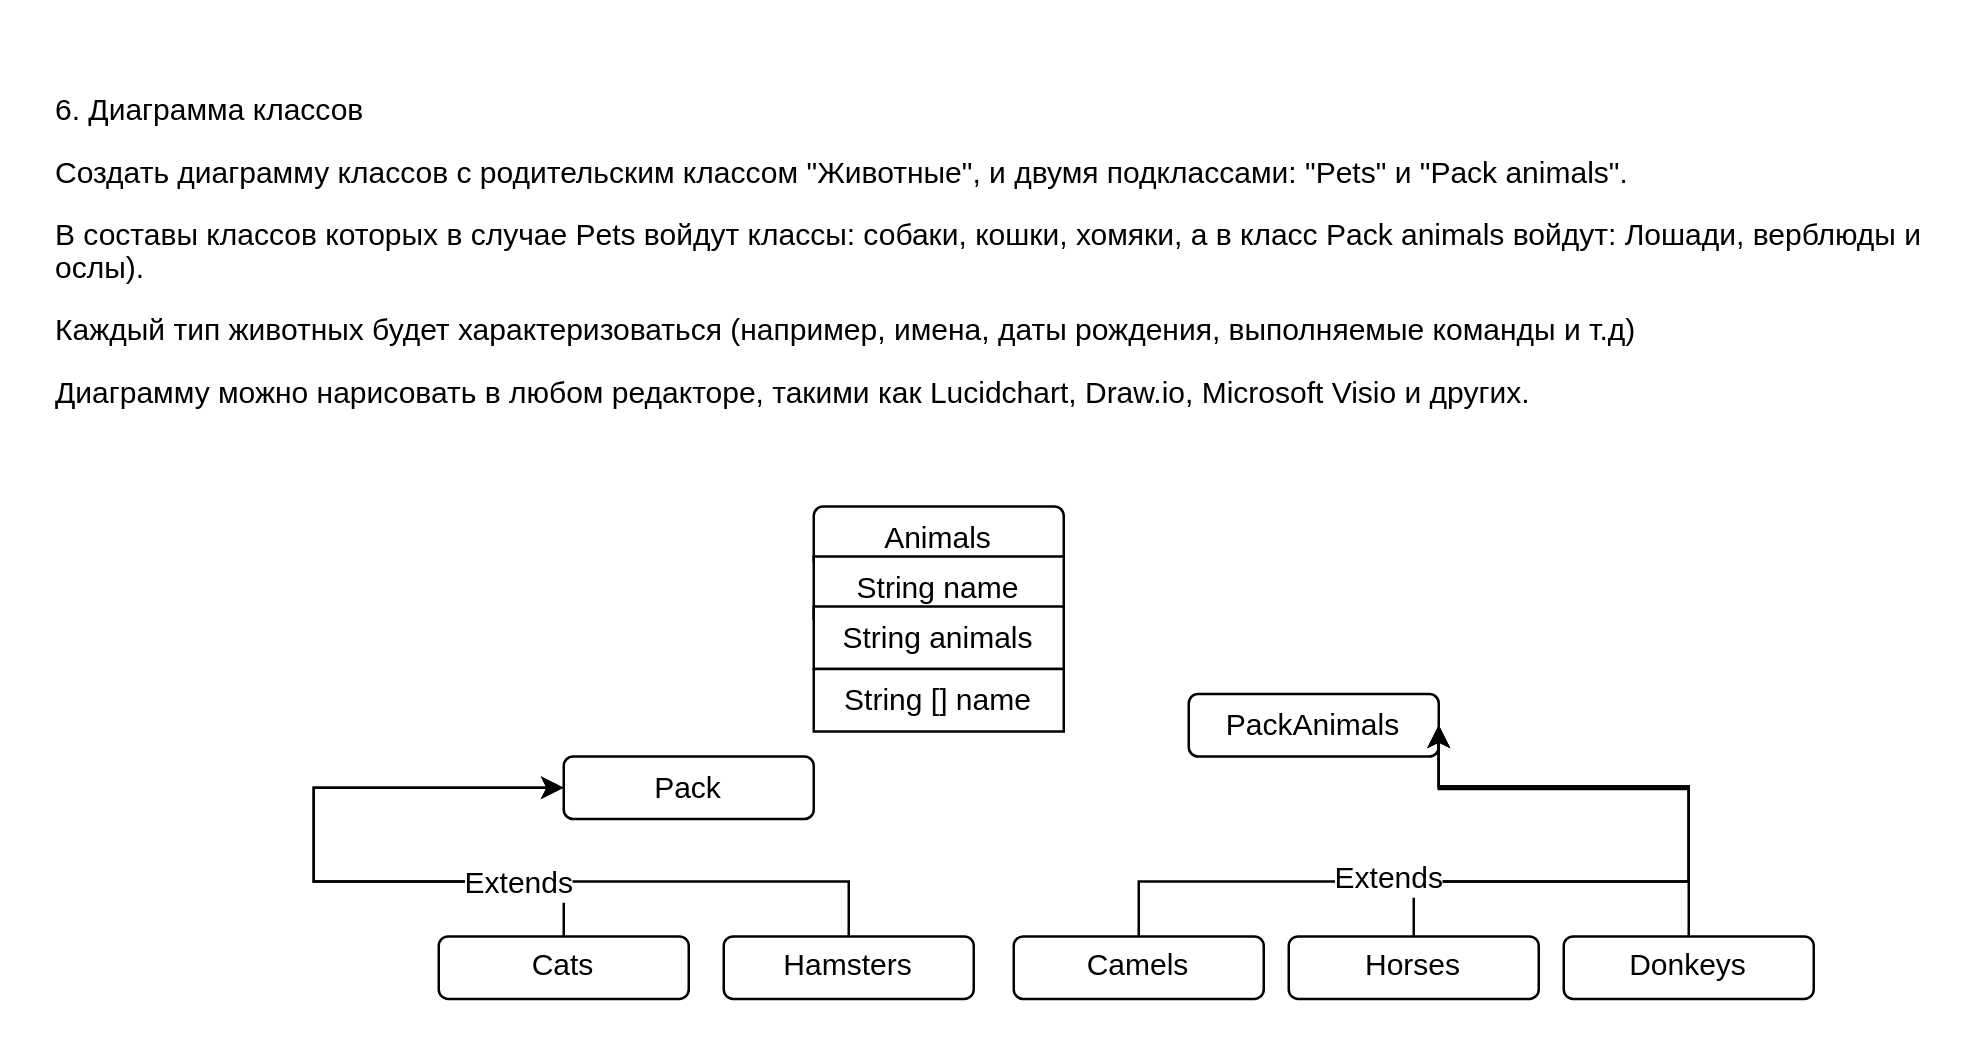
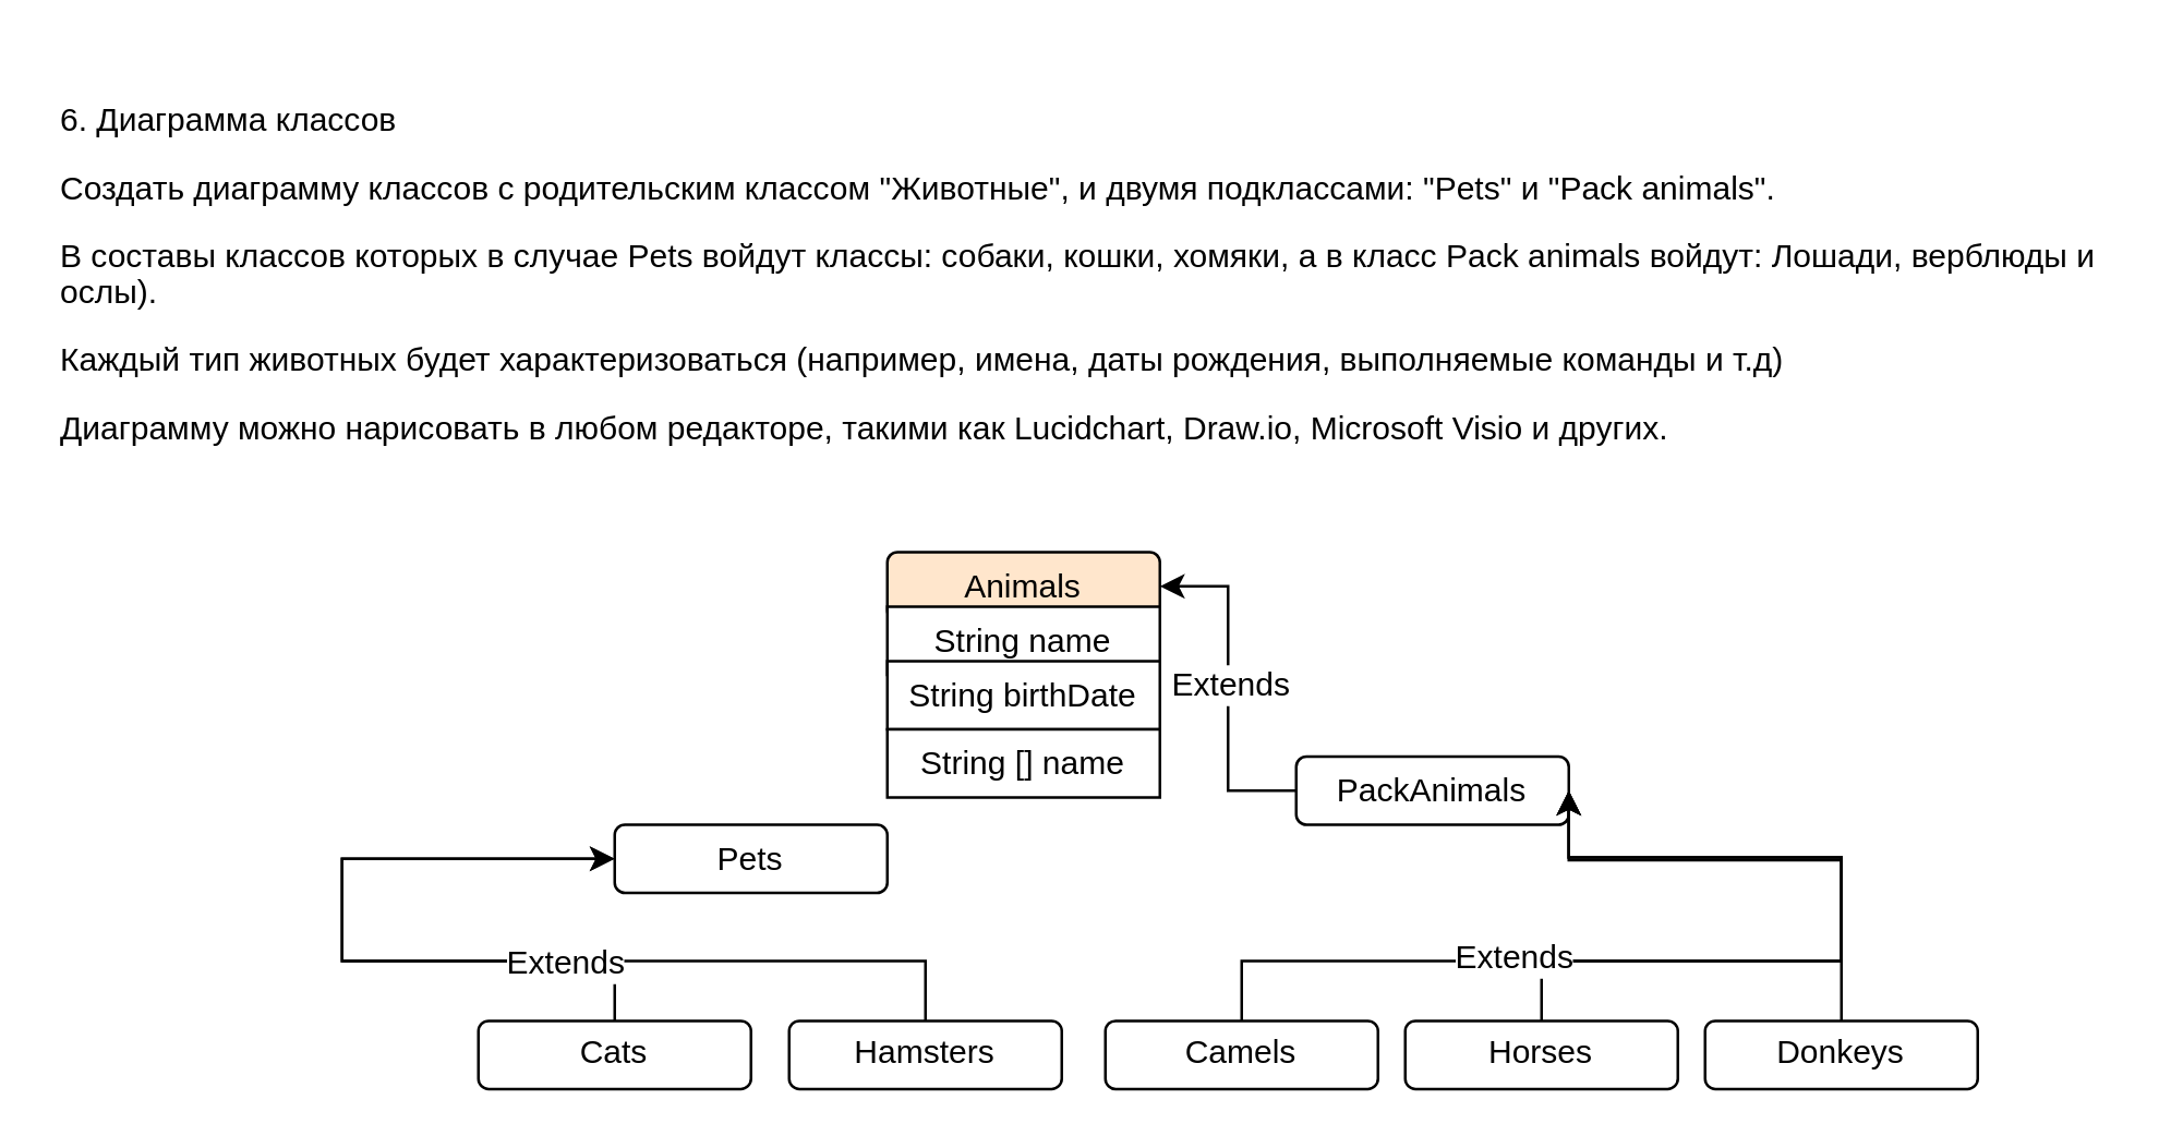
  <mxCell id="0" />
  <mxCell id="1" parent="0" />
- <mxCell id="2" value="Animals" style="rounded=1;whiteSpace=wrap;html=1;fontSize=12;" parent="1" vertex="1"><mxGeometry x="325" y="202" width="100" height="25" as="geometry" /></mxCell>
+ <mxCell id="2" value="Animals" style="rounded=1;whiteSpace=wrap;html=1;fontSize=12;fillColor=#ffe6cc;" parent="1" vertex="1"><mxGeometry x="325" y="202" width="100" height="25" as="geometry" /></mxCell>
+ <mxCell id="3" style="edgeStyle=orthogonalEdgeStyle;rounded=0;orthogonalLoop=1;jettySize=auto;html=1;entryX=1;entryY=0.5;entryDx=0;entryDy=0;fontSize=12;" parent="1" source="6" target="2" edge="1"><mxGeometry relative="1" as="geometry" /></mxCell>
+ <mxCell id="4" value="Extends" style="edgeLabel;html=1;align=center;verticalAlign=middle;resizable=0;points=[];fontSize=12;" parent="3" vertex="1" connectable="0"><mxGeometry x="0.031" relative="1" as="geometry"><mxPoint as="offset" /></mxGeometry></mxCell>
  <mxCell id="5" value="&lt;p style=&quot;line-height: 108%; margin-bottom: 0.28cm;&quot;&gt;&lt;font style=&quot;font-size: 12px;&quot;&gt;6. Диаграмма классов&lt;/font&gt;&lt;/p&gt;&lt;p style=&quot;line-height: 108%; margin-bottom: 0.28cm;&quot;&gt;&lt;font style=&quot;font-size: 12px;&quot;&gt;Создать диаграмму классов с родительским классом &quot;Животные&quot;, и двумя подклассами: &quot;Pets&quot; и &quot;Pack animals&quot;.&lt;/font&gt;&lt;/p&gt;&lt;p style=&quot;line-height: 108%; margin-bottom: 0.28cm;&quot;&gt;&lt;font style=&quot;font-size: 12px;&quot;&gt;В составы классов которых в случае Pets войдут классы: собаки, кошки, хомяки, а в класс Pack animals войдут: Лошади, верблюды и ослы).&lt;/font&gt;&lt;/p&gt;&lt;p style=&quot;line-height: 108%; margin-bottom: 0.28cm;&quot;&gt;&lt;font style=&quot;font-size: 12px;&quot;&gt;Каждый тип животных будет характеризоваться (например, имена, даты рождения, выполняемые команды и т.д)&lt;/font&gt;&lt;/p&gt;&lt;p style=&quot;line-height: 108%; margin-bottom: 0.28cm;&quot;&gt;&lt;font style=&quot;font-size: 12px;&quot;&gt;Диаграмму можно нарисовать в любом редакторе, такими как Lucidchart, Draw.io, Microsoft Visio и других.&lt;/font&gt;&lt;/p&gt;" style="text;html=1;align=left;verticalAlign=middle;whiteSpace=wrap;rounded=0;" parent="1" vertex="1"><mxGeometry x="20" y="20" width="750" height="159" as="geometry" /></mxCell>
  <mxCell id="6" value="PackAnimals" style="rounded=1;whiteSpace=wrap;html=1;fontSize=12;" parent="1" vertex="1"><mxGeometry x="475" y="277" width="100" height="25" as="geometry" /></mxCell>
- <mxCell id="7" value="Pack" style="rounded=1;whiteSpace=wrap;html=1;fontSize=12;" parent="1" vertex="1"><mxGeometry x="225" y="302" width="100" height="25" as="geometry" /></mxCell>
+ <mxCell id="7" value="Pets" style="rounded=1;whiteSpace=wrap;html=1;fontSize=12;" parent="1" vertex="1"><mxGeometry x="225" y="302" width="100" height="25" as="geometry" /></mxCell>
  <mxCell id="8" style="edgeStyle=orthogonalEdgeStyle;rounded=0;orthogonalLoop=1;jettySize=auto;html=1;entryX=0;entryY=0.5;entryDx=0;entryDy=0;fontSize=12;" parent="1" source="9" target="7" edge="1"><mxGeometry relative="1" as="geometry"><Array as="points"><mxPoint x="339" y="352" /><mxPoint x="125" y="352" /><mxPoint x="125" y="314" /></Array></mxGeometry></mxCell>
  <mxCell id="9" value="Hamsters" style="rounded=1;whiteSpace=wrap;html=1;fontSize=12;" parent="1" vertex="1"><mxGeometry x="289" y="373.95" width="100" height="25" as="geometry" /></mxCell>
  <mxCell id="10" style="edgeStyle=orthogonalEdgeStyle;rounded=0;orthogonalLoop=1;jettySize=auto;html=1;entryX=0;entryY=0.5;entryDx=0;entryDy=0;fontSize=12;" parent="1" source="12" target="7" edge="1"><mxGeometry relative="1" as="geometry"><Array as="points"><mxPoint x="225" y="352" /><mxPoint x="125" y="352" /><mxPoint x="125" y="314" /></Array></mxGeometry></mxCell>
  <mxCell id="11" value="Extends" style="edgeLabel;html=1;align=center;verticalAlign=middle;resizable=0;points=[];fontSize=12;" parent="10" vertex="1" connectable="0"><mxGeometry x="-0.693" relative="1" as="geometry"><mxPoint as="offset" /></mxGeometry></mxCell>
  <mxCell id="12" value="Cats" style="rounded=1;whiteSpace=wrap;html=1;fontSize=12;" parent="1" vertex="1"><mxGeometry x="175" y="373.95" width="100" height="25" as="geometry" /></mxCell>
  <mxCell id="13" style="edgeStyle=orthogonalEdgeStyle;rounded=0;orthogonalLoop=1;jettySize=auto;html=1;entryX=1;entryY=0.5;entryDx=0;entryDy=0;fontSize=12;" parent="1" source="14" target="6" edge="1"><mxGeometry relative="1" as="geometry"><Array as="points"><mxPoint x="565" y="352" /><mxPoint x="675" y="352" /><mxPoint x="675" y="314" /></Array></mxGeometry></mxCell>
  <mxCell id="14" value="Horses" style="rounded=1;whiteSpace=wrap;html=1;fontSize=12;" parent="1" vertex="1"><mxGeometry x="515" y="373.95" width="100" height="25" as="geometry" /></mxCell>
  <mxCell id="15" value="" style="edgeStyle=orthogonalEdgeStyle;rounded=0;orthogonalLoop=1;jettySize=auto;html=1;entryX=1;entryY=0.5;entryDx=0;entryDy=0;fontSize=12;" parent="1" source="17" target="6" edge="1"><mxGeometry relative="1" as="geometry"><Array as="points"><mxPoint x="455" y="352" /><mxPoint x="675" y="352" /><mxPoint x="675" y="314" /></Array></mxGeometry></mxCell>
  <mxCell id="16" value="Extends" style="edgeLabel;html=1;align=center;verticalAlign=middle;resizable=0;points=[];fontSize=12;" parent="15" vertex="1" connectable="0"><mxGeometry x="-0.4" y="2" relative="1" as="geometry"><mxPoint as="offset" /></mxGeometry></mxCell>
  <mxCell id="17" value="Camels" style="rounded=1;whiteSpace=wrap;html=1;fontSize=12;" parent="1" vertex="1"><mxGeometry x="405" y="373.95" width="100" height="25" as="geometry" /></mxCell>
  <mxCell id="18" style="edgeStyle=orthogonalEdgeStyle;rounded=0;orthogonalLoop=1;jettySize=auto;html=1;entryX=1;entryY=0.5;entryDx=0;entryDy=0;fontSize=12;" parent="1" source="19" target="6" edge="1"><mxGeometry relative="1" as="geometry"><Array as="points"><mxPoint x="675" y="315" /></Array></mxGeometry></mxCell>
  <mxCell id="19" value="Donkeys" style="rounded=1;whiteSpace=wrap;html=1;fontSize=12;" parent="1" vertex="1"><mxGeometry x="625" y="373.95" width="100" height="25" as="geometry" /></mxCell>
  <mxCell id="20" value="String name" style="rounded=0;whiteSpace=wrap;html=1;fontSize=12;" parent="1" vertex="1"><mxGeometry x="325" y="222" width="100" height="25" as="geometry" /></mxCell>
- <mxCell id="21" value="String animals" style="rounded=0;whiteSpace=wrap;html=1;fontSize=12;" parent="1" vertex="1"><mxGeometry x="325" y="242" width="100" height="25" as="geometry" /></mxCell>
+ <mxCell id="21" value="String birthDate" style="rounded=0;whiteSpace=wrap;html=1;fontSize=12;" parent="1" vertex="1"><mxGeometry x="325" y="242" width="100" height="25" as="geometry" /></mxCell>
  <mxCell id="22" value="String [] name" style="rounded=0;whiteSpace=wrap;html=1;fontSize=12;" parent="1" vertex="1"><mxGeometry x="325" y="267" width="100" height="25" as="geometry" /></mxCell>
